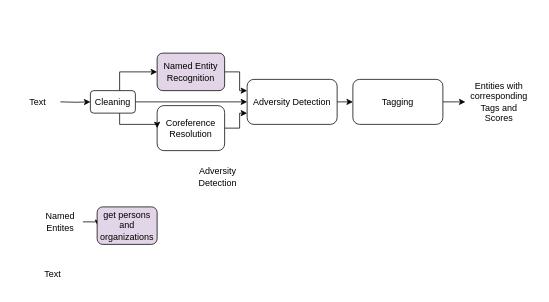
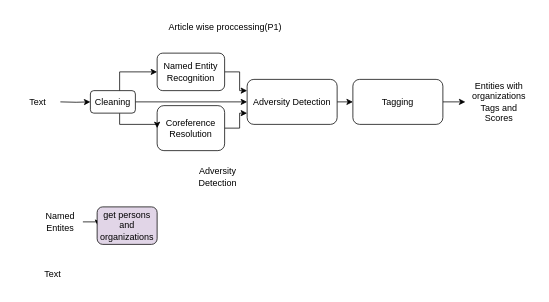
  <mxCell id="0" />
  <mxCell id="1" parent="0" />
  <mxCell id="2" style="edgeStyle=orthogonalEdgeStyle;rounded=0;orthogonalLoop=1;jettySize=auto;html=1;entryX=0;entryY=0.25;entryDx=0;entryDy=0;" edge="1" parent="1" source="3" target="11"><mxGeometry relative="1" as="geometry" /></mxCell>
- <mxCell id="3" value="Named Entity Recognition" style="rounded=1;whiteSpace=wrap;html=1;fillColor=#e1d5e7;" vertex="1" parent="1"><mxGeometry x="209" y="70" width="90" height="50" as="geometry" /></mxCell>
+ <mxCell id="3" value="Named Entity Recognition" style="rounded=1;whiteSpace=wrap;html=1;" vertex="1" parent="1"><mxGeometry x="209" y="70" width="90" height="50" as="geometry" /></mxCell>
+ <mxCell id="4" value="Article wise proccessing(P1)" style="text;html=1;strokeColor=none;fillColor=none;align=center;verticalAlign=middle;whiteSpace=wrap;rounded=0;" vertex="1" parent="1"><mxGeometry x="220" y="20" width="160" height="30" as="geometry" /></mxCell>
  <mxCell id="5" style="edgeStyle=orthogonalEdgeStyle;rounded=0;orthogonalLoop=1;jettySize=auto;html=1;entryX=0;entryY=0.75;entryDx=0;entryDy=0;" edge="1" parent="1" source="6" target="11"><mxGeometry relative="1" as="geometry" /></mxCell>
  <mxCell id="6" value="Coreference Resolution" style="rounded=1;whiteSpace=wrap;html=1;" vertex="1" parent="1"><mxGeometry x="209" y="140" width="90" height="60" as="geometry" /></mxCell>
  <mxCell id="7" style="edgeStyle=orthogonalEdgeStyle;rounded=0;orthogonalLoop=1;jettySize=auto;html=1;entryX=0;entryY=0.5;entryDx=0;entryDy=0;" edge="1" parent="1" target="6"><mxGeometry relative="1" as="geometry"><mxPoint x="159" y="150" as="sourcePoint" /><Array as="points"><mxPoint x="159" y="165" /></Array></mxGeometry></mxCell>
  <mxCell id="8" style="edgeStyle=orthogonalEdgeStyle;rounded=0;orthogonalLoop=1;jettySize=auto;html=1;entryX=0;entryY=0.5;entryDx=0;entryDy=0;" edge="1" parent="1" target="3"><mxGeometry relative="1" as="geometry"><mxPoint x="159" y="120" as="sourcePoint" /><Array as="points"><mxPoint x="159" y="95" /></Array></mxGeometry></mxCell>
  <mxCell id="9" style="edgeStyle=orthogonalEdgeStyle;rounded=0;orthogonalLoop=1;jettySize=auto;html=1;exitX=1;exitY=0.5;exitDx=0;exitDy=0;entryX=0;entryY=0.5;entryDx=0;entryDy=0;" edge="1" parent="1" target="13"><mxGeometry relative="1" as="geometry"><mxPoint x="80" y="135" as="sourcePoint" /></mxGeometry></mxCell>
  <mxCell id="10" style="edgeStyle=orthogonalEdgeStyle;rounded=0;orthogonalLoop=1;jettySize=auto;html=1;exitX=1;exitY=0.5;exitDx=0;exitDy=0;" edge="1" parent="1" source="11"><mxGeometry relative="1" as="geometry"><mxPoint x="470" y="135" as="targetPoint" /></mxGeometry></mxCell>
  <mxCell id="11" value="Adversity Detection" style="rounded=1;whiteSpace=wrap;html=1;" vertex="1" parent="1"><mxGeometry x="329" y="105" width="120" height="60" as="geometry" /></mxCell>
  <mxCell id="12" style="edgeStyle=orthogonalEdgeStyle;rounded=0;orthogonalLoop=1;jettySize=auto;html=1;entryX=0;entryY=0.5;entryDx=0;entryDy=0;" edge="1" parent="1" source="13" target="11"><mxGeometry relative="1" as="geometry" /></mxCell>
  <mxCell id="13" value="Cleaning" style="rounded=1;whiteSpace=wrap;html=1;" vertex="1" parent="1"><mxGeometry x="120" y="120" width="60" height="30" as="geometry" /></mxCell>
  <mxCell id="14" style="edgeStyle=orthogonalEdgeStyle;rounded=0;orthogonalLoop=1;jettySize=auto;html=1;exitX=1;exitY=0.5;exitDx=0;exitDy=0;" edge="1" parent="1" source="15"><mxGeometry relative="1" as="geometry"><mxPoint x="620" y="135" as="targetPoint" /></mxGeometry></mxCell>
  <mxCell id="15" value="Tagging" style="rounded=1;whiteSpace=wrap;html=1;" vertex="1" parent="1"><mxGeometry x="470" y="105" width="120" height="60" as="geometry" /></mxCell>
  <mxCell id="16" value="Text" style="text;html=1;strokeColor=none;fillColor=none;align=center;verticalAlign=middle;whiteSpace=wrap;rounded=0;" vertex="1" parent="1"><mxGeometry x="20" y="120" width="60" height="30" as="geometry" /></mxCell>
- <mxCell id="17" value="Entities with corresponding Tags and Scores" style="text;html=1;strokeColor=none;fillColor=none;align=center;verticalAlign=middle;whiteSpace=wrap;rounded=0;" vertex="1" parent="1"><mxGeometry x="620" y="120" width="90" height="30" as="geometry" /></mxCell>
+ <mxCell id="17" value="Entities with organizations Tags and Scores" style="text;html=1;strokeColor=none;fillColor=none;align=center;verticalAlign=middle;whiteSpace=wrap;rounded=0;" vertex="1" parent="1"><mxGeometry x="620" y="120" width="90" height="30" as="geometry" /></mxCell>
  <mxCell id="18" value="Adversity Detection" style="text;html=1;strokeColor=none;fillColor=none;align=center;verticalAlign=middle;whiteSpace=wrap;rounded=0;" vertex="1" parent="1"><mxGeometry x="260" y="220" width="60" height="30" as="geometry" /></mxCell>
  <mxCell id="19" style="edgeStyle=orthogonalEdgeStyle;rounded=0;orthogonalLoop=1;jettySize=auto;html=1;" edge="1" parent="1" source="20"><mxGeometry relative="1" as="geometry"><mxPoint x="130" y="300" as="targetPoint" /></mxGeometry></mxCell>
  <mxCell id="20" value="Named Entites" style="text;html=1;strokeColor=none;fillColor=none;align=center;verticalAlign=middle;whiteSpace=wrap;rounded=0;" vertex="1" parent="1"><mxGeometry x="50" y="275" width="60" height="40" as="geometry" /></mxCell>
  <mxCell id="21" value="Text" style="text;html=1;strokeColor=none;fillColor=none;align=center;verticalAlign=middle;whiteSpace=wrap;rounded=0;" vertex="1" parent="1"><mxGeometry x="40" y="350" width="60" height="30" as="geometry" /></mxCell>
  <mxCell id="22" value="get persons and organizations" style="rounded=1;whiteSpace=wrap;html=1;fillColor=#e1d5e7;" vertex="1" parent="1"><mxGeometry x="129" y="275" width="80" height="50" as="geometry" /></mxCell>
